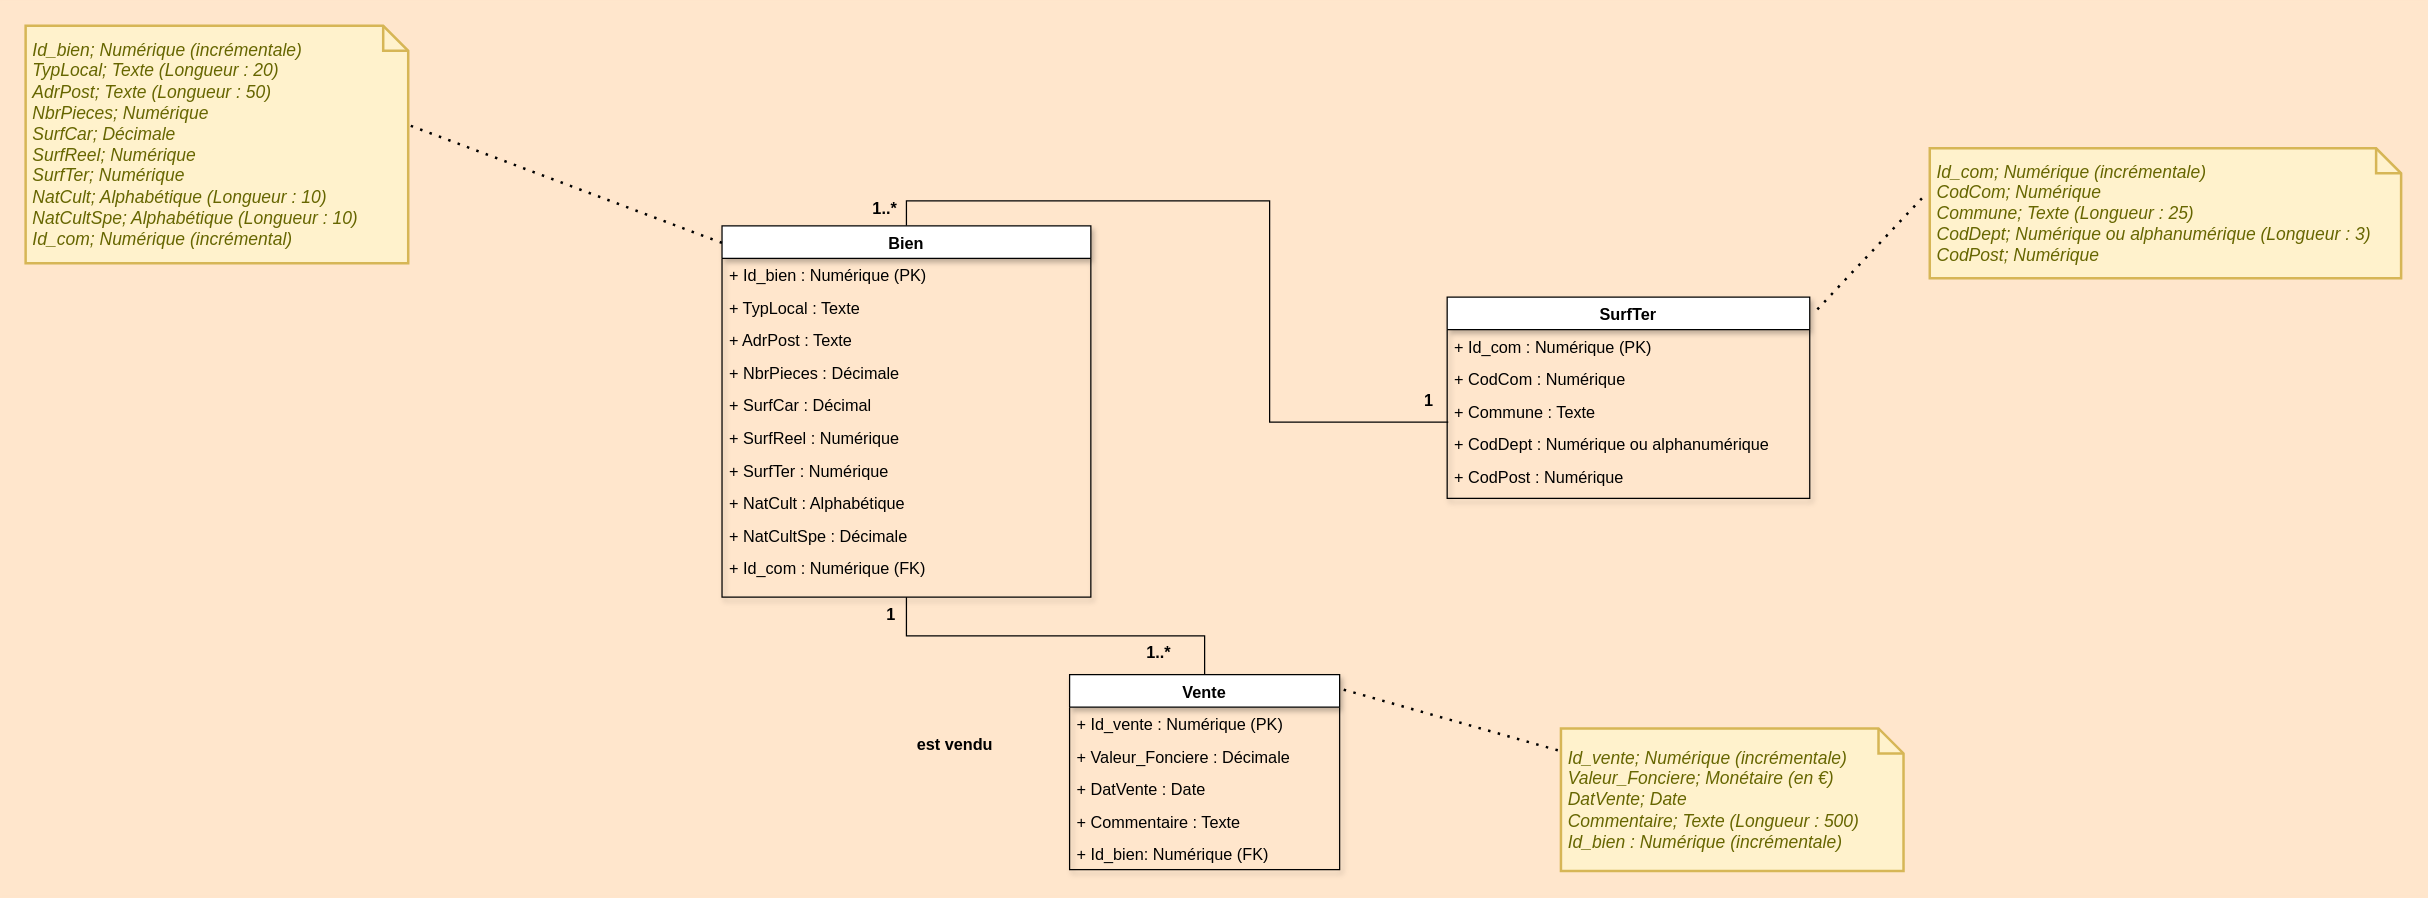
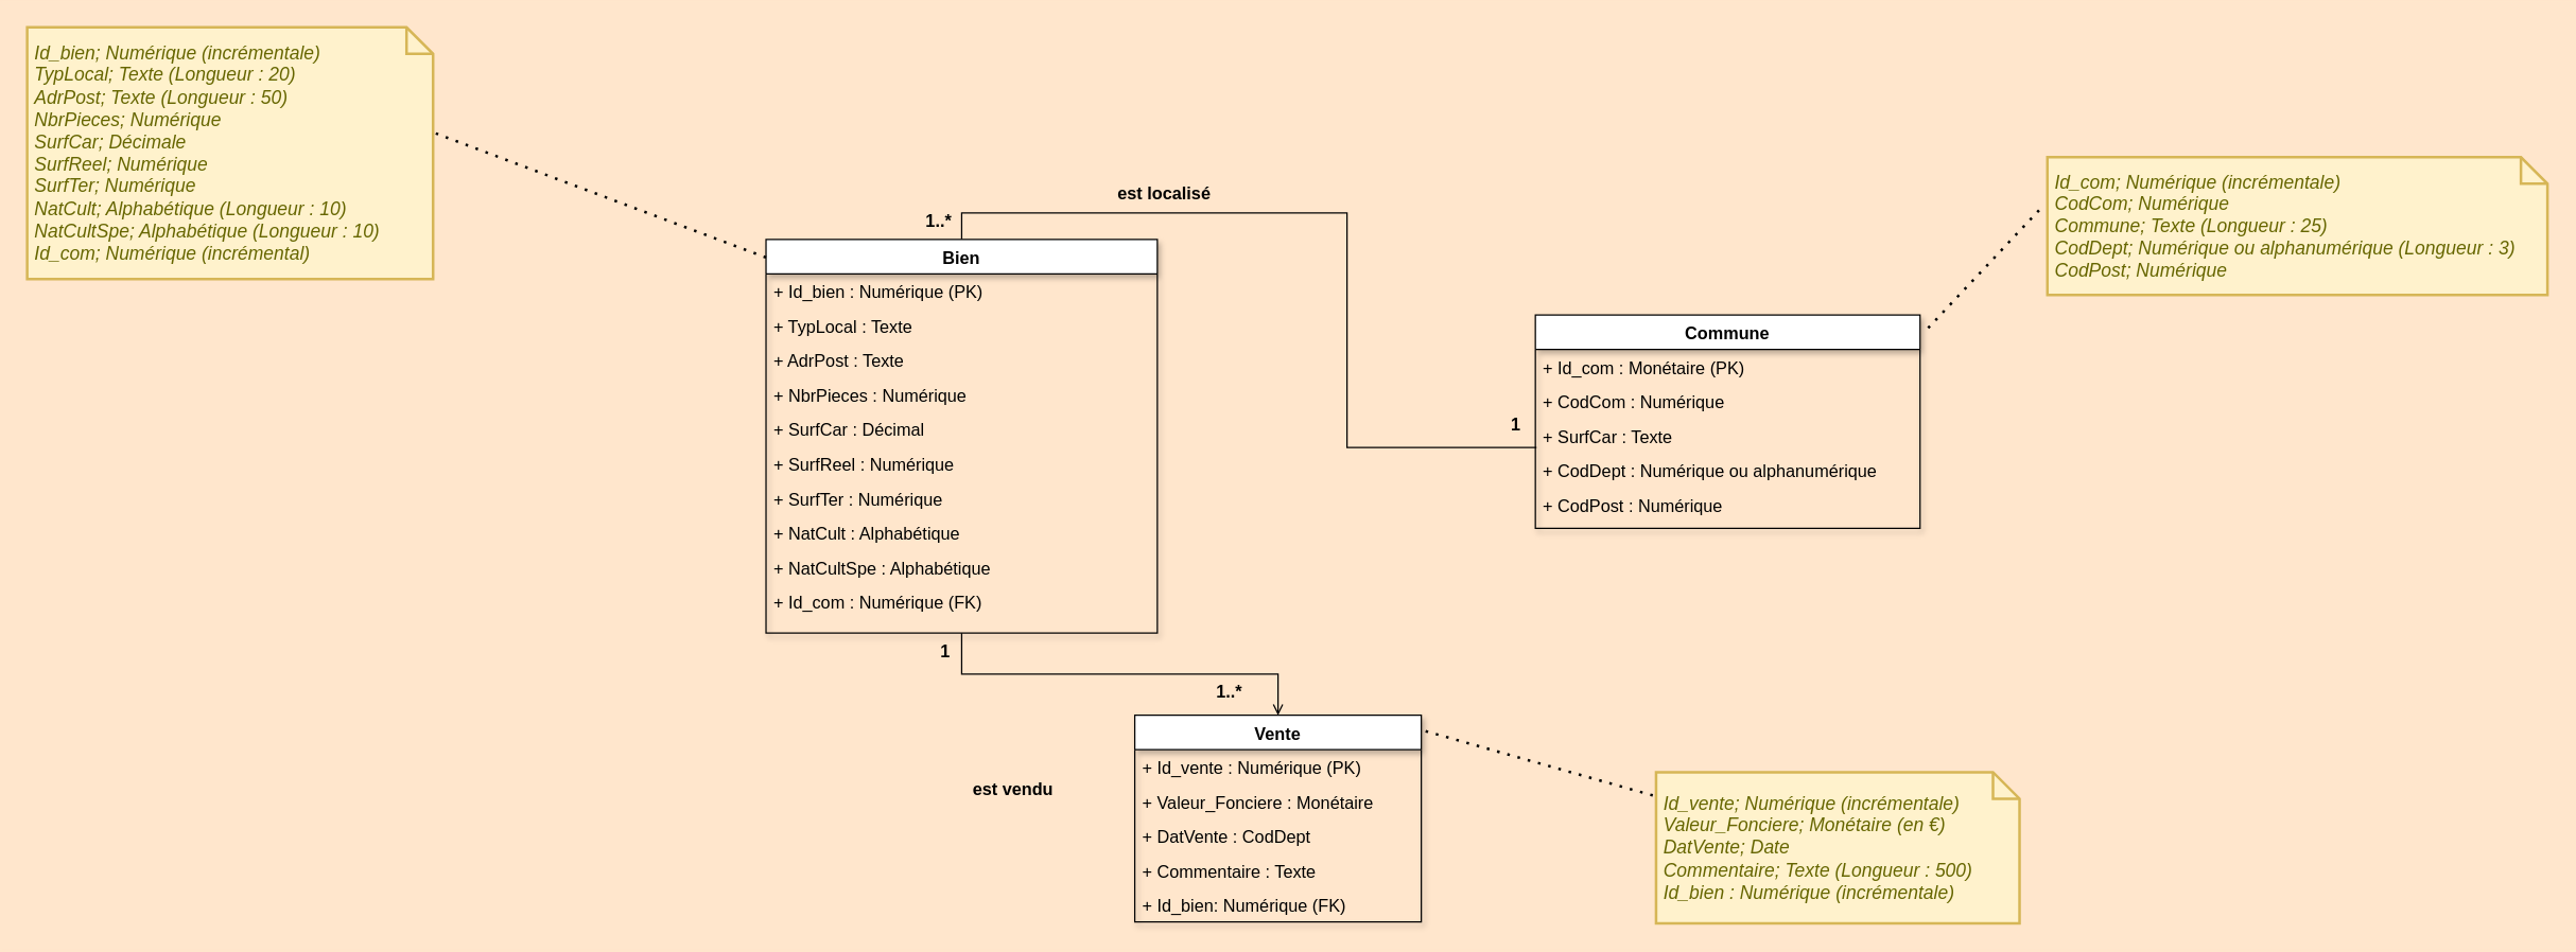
  <mxCell id="0" />
  <mxCell id="1" parent="0" />
  <mxCell id="2" style="edgeStyle=orthogonalEdgeStyle;rounded=0;orthogonalLoop=1;jettySize=auto;html=1;exitX=0.5;exitY=0;exitDx=0;exitDy=0;entryX=0.003;entryY=0.846;entryDx=0;entryDy=0;entryPerimeter=0;fontSize=13;endArrow=none;endFill=0;" parent="1" source="4" target="24" edge="1"><mxGeometry relative="1" as="geometry"><Array as="points"><mxPoint x="725" y="160" /><mxPoint x="1015" y="160" /><mxPoint x="1015" y="337" /></Array></mxGeometry></mxCell>
- <mxCell id="3" style="edgeStyle=orthogonalEdgeStyle;rounded=0;orthogonalLoop=1;jettySize=auto;html=1;exitX=0.5;exitY=1;exitDx=0;exitDy=0;fontSize=13;endArrow=none;endFill=0;" parent="1" source="4" target="15" edge="1"><mxGeometry relative="1" as="geometry" /></mxCell>
+ <mxCell id="3" style="edgeStyle=orthogonalEdgeStyle;rounded=0;orthogonalLoop=1;jettySize=auto;html=1;exitX=0.5;exitY=1;exitDx=0;exitDy=0;fontSize=13;endArrow=open;endFill=0;" parent="1" source="4" target="15" edge="1"><mxGeometry relative="1" as="geometry" /></mxCell>
  <mxCell id="4" value="Bien" style="swimlane;fontStyle=1;align=center;verticalAlign=top;childLayout=stackLayout;horizontal=1;startSize=26;horizontalStack=0;resizeParent=1;resizeLast=0;collapsible=1;marginBottom=0;rounded=0;shadow=1;strokeWidth=1;fontSize=13;" parent="1" vertex="1"><mxGeometry x="577" y="180" width="295" height="297" as="geometry"><mxRectangle x="230" y="140" width="160" height="26" as="alternateBounds" /></mxGeometry></mxCell>
  <mxCell id="5" value="+ Id_bien : Numérique (PK)" style="text;align=left;verticalAlign=top;spacingLeft=4;spacingRight=4;overflow=hidden;rotatable=0;points=[[0,0.5],[1,0.5]];portConstraint=eastwest;fontSize=13;" parent="4" vertex="1"><mxGeometry y="26" width="295" height="26" as="geometry" /></mxCell>
  <mxCell id="6" value="+ TypLocal : Texte" style="text;align=left;verticalAlign=top;spacingLeft=4;spacingRight=4;overflow=hidden;rotatable=0;points=[[0,0.5],[1,0.5]];portConstraint=eastwest;fontSize=13;" parent="4" vertex="1"><mxGeometry y="52" width="295" height="26" as="geometry" /></mxCell>
  <mxCell id="7" value="+ AdrPost : Texte" style="text;align=left;verticalAlign=top;spacingLeft=4;spacingRight=4;overflow=hidden;rotatable=0;points=[[0,0.5],[1,0.5]];portConstraint=eastwest;rounded=0;shadow=0;html=0;fontSize=13;" parent="4" vertex="1"><mxGeometry y="78" width="295" height="26" as="geometry" /></mxCell>
- <mxCell id="8" value="+ NbrPieces : Décimale" style="text;align=left;verticalAlign=top;spacingLeft=4;spacingRight=4;overflow=hidden;rotatable=0;points=[[0,0.5],[1,0.5]];portConstraint=eastwest;fontSize=13;" parent="4" vertex="1"><mxGeometry y="104" width="295" height="26" as="geometry" /></mxCell>
+ <mxCell id="8" value="+ NbrPieces : Numérique" style="text;align=left;verticalAlign=top;spacingLeft=4;spacingRight=4;overflow=hidden;rotatable=0;points=[[0,0.5],[1,0.5]];portConstraint=eastwest;fontSize=13;" parent="4" vertex="1"><mxGeometry y="104" width="295" height="26" as="geometry" /></mxCell>
  <mxCell id="9" value="+ SurfCar : Décimal" style="text;align=left;verticalAlign=top;spacingLeft=4;spacingRight=4;overflow=hidden;rotatable=0;points=[[0,0.5],[1,0.5]];portConstraint=eastwest;fontSize=13;" parent="4" vertex="1"><mxGeometry y="130" width="295" height="26" as="geometry" /></mxCell>
  <mxCell id="10" value="+ SurfReel : Numérique" style="text;align=left;verticalAlign=top;spacingLeft=4;spacingRight=4;overflow=hidden;rotatable=0;points=[[0,0.5],[1,0.5]];portConstraint=eastwest;rounded=0;shadow=0;html=0;fontSize=13;" parent="4" vertex="1"><mxGeometry y="156" width="295" height="26" as="geometry" /></mxCell>
  <mxCell id="11" value="+ SurfTer : Numérique" style="text;align=left;verticalAlign=top;spacingLeft=4;spacingRight=4;overflow=hidden;rotatable=0;points=[[0,0.5],[1,0.5]];portConstraint=eastwest;fontSize=13;" parent="4" vertex="1"><mxGeometry y="182" width="295" height="26" as="geometry" /></mxCell>
  <mxCell id="12" value="+ NatCult : Alphabétique" style="text;align=left;verticalAlign=top;spacingLeft=4;spacingRight=4;overflow=hidden;rotatable=0;points=[[0,0.5],[1,0.5]];portConstraint=eastwest;fontSize=13;" parent="4" vertex="1"><mxGeometry y="208" width="295" height="26" as="geometry" /></mxCell>
- <mxCell id="13" value="+ NatCultSpe : Décimale" style="text;align=left;verticalAlign=top;spacingLeft=4;spacingRight=4;overflow=hidden;rotatable=0;points=[[0,0.5],[1,0.5]];portConstraint=eastwest;fontSize=13;" parent="4" vertex="1"><mxGeometry y="234" width="295" height="26" as="geometry" /></mxCell>
+ <mxCell id="13" value="+ NatCultSpe : Alphabétique" style="text;align=left;verticalAlign=top;spacingLeft=4;spacingRight=4;overflow=hidden;rotatable=0;points=[[0,0.5],[1,0.5]];portConstraint=eastwest;fontSize=13;" parent="4" vertex="1"><mxGeometry y="234" width="295" height="26" as="geometry" /></mxCell>
  <mxCell id="14" value="+ Id_com : Numérique (FK)" style="text;align=left;verticalAlign=top;spacingLeft=4;spacingRight=4;overflow=hidden;rotatable=0;points=[[0,0.5],[1,0.5]];portConstraint=eastwest;fontSize=13;" parent="4" vertex="1"><mxGeometry y="260" width="295" height="26" as="geometry" /></mxCell>
  <mxCell id="15" value="Vente" style="swimlane;fontStyle=1;align=center;verticalAlign=top;childLayout=stackLayout;horizontal=1;startSize=26;horizontalStack=0;resizeParent=1;resizeLast=0;collapsible=1;marginBottom=0;rounded=0;shadow=1;strokeWidth=1;fontSize=13;" parent="1" vertex="1"><mxGeometry x="855" y="539" width="216" height="156" as="geometry"><mxRectangle x="340" y="380" width="170" height="26" as="alternateBounds" /></mxGeometry></mxCell>
  <mxCell id="16" value="+ Id_vente : Numérique (PK)" style="text;align=left;verticalAlign=top;spacingLeft=4;spacingRight=4;overflow=hidden;rotatable=0;points=[[0,0.5],[1,0.5]];portConstraint=eastwest;fontSize=13;" parent="15" vertex="1"><mxGeometry y="26" width="216" height="26" as="geometry" /></mxCell>
- <mxCell id="17" value="+ Valeur_Fonciere : Décimale" style="text;align=left;verticalAlign=top;spacingLeft=4;spacingRight=4;overflow=hidden;rotatable=0;points=[[0,0.5],[1,0.5]];portConstraint=eastwest;fontSize=13;" parent="15" vertex="1"><mxGeometry y="52" width="216" height="26" as="geometry" /></mxCell>
- <mxCell id="18" value="+ DatVente : Date" style="text;align=left;verticalAlign=top;spacingLeft=4;spacingRight=4;overflow=hidden;rotatable=0;points=[[0,0.5],[1,0.5]];portConstraint=eastwest;fontSize=13;" parent="15" vertex="1"><mxGeometry y="78" width="216" height="26" as="geometry" /></mxCell>
+ <mxCell id="17" value="+ Valeur_Fonciere : Monétaire" style="text;align=left;verticalAlign=top;spacingLeft=4;spacingRight=4;overflow=hidden;rotatable=0;points=[[0,0.5],[1,0.5]];portConstraint=eastwest;fontSize=13;" parent="15" vertex="1"><mxGeometry y="52" width="216" height="26" as="geometry" /></mxCell>
+ <mxCell id="18" value="+ DatVente : CodDept" style="text;align=left;verticalAlign=top;spacingLeft=4;spacingRight=4;overflow=hidden;rotatable=0;points=[[0,0.5],[1,0.5]];portConstraint=eastwest;fontSize=13;" parent="15" vertex="1"><mxGeometry y="78" width="216" height="26" as="geometry" /></mxCell>
  <mxCell id="19" value="+ Commentaire : Texte" style="text;align=left;verticalAlign=top;spacingLeft=4;spacingRight=4;overflow=hidden;rotatable=0;points=[[0,0.5],[1,0.5]];portConstraint=eastwest;fontSize=13;" parent="15" vertex="1"><mxGeometry y="104" width="216" height="26" as="geometry" /></mxCell>
  <mxCell id="20" value="+ Id_bien: Numérique (FK)" style="text;align=left;verticalAlign=top;spacingLeft=4;spacingRight=4;overflow=hidden;rotatable=0;points=[[0,0.5],[1,0.5]];portConstraint=eastwest;fontSize=13;" parent="15" vertex="1"><mxGeometry y="130" width="216" height="26" as="geometry" /></mxCell>
- <mxCell id="21" value="SurfTer" style="swimlane;fontStyle=1;align=center;verticalAlign=top;childLayout=stackLayout;horizontal=1;startSize=26;horizontalStack=0;resizeParent=1;resizeLast=0;collapsible=1;marginBottom=0;rounded=0;shadow=1;strokeWidth=1;fontSize=13;" parent="1" vertex="1"><mxGeometry x="1157" y="237" width="290" height="161" as="geometry"><mxRectangle x="550" y="140" width="160" height="26" as="alternateBounds" /></mxGeometry></mxCell>
- <mxCell id="22" value="+ Id_com : Numérique (PK)" style="text;align=left;verticalAlign=top;spacingLeft=4;spacingRight=4;overflow=hidden;rotatable=0;points=[[0,0.5],[1,0.5]];portConstraint=eastwest;fontSize=13;" parent="21" vertex="1"><mxGeometry y="26" width="290" height="26" as="geometry" /></mxCell>
+ <mxCell id="21" value="Commune" style="swimlane;fontStyle=1;align=center;verticalAlign=top;childLayout=stackLayout;horizontal=1;startSize=26;horizontalStack=0;resizeParent=1;resizeLast=0;collapsible=1;marginBottom=0;rounded=0;shadow=1;strokeWidth=1;fontSize=13;" parent="1" vertex="1"><mxGeometry x="1157" y="237" width="290" height="161" as="geometry"><mxRectangle x="550" y="140" width="160" height="26" as="alternateBounds" /></mxGeometry></mxCell>
+ <mxCell id="22" value="+ Id_com : Monétaire (PK)" style="text;align=left;verticalAlign=top;spacingLeft=4;spacingRight=4;overflow=hidden;rotatable=0;points=[[0,0.5],[1,0.5]];portConstraint=eastwest;fontSize=13;" parent="21" vertex="1"><mxGeometry y="26" width="290" height="26" as="geometry" /></mxCell>
  <mxCell id="23" value="+ CodCom : Numérique" style="text;align=left;verticalAlign=top;spacingLeft=4;spacingRight=4;overflow=hidden;rotatable=0;points=[[0,0.5],[1,0.5]];portConstraint=eastwest;rounded=0;shadow=0;html=0;fontSize=13;" parent="21" vertex="1"><mxGeometry y="52" width="290" height="26" as="geometry" /></mxCell>
- <mxCell id="24" value="+ Commune : Texte" style="text;align=left;verticalAlign=top;spacingLeft=4;spacingRight=4;overflow=hidden;rotatable=0;points=[[0,0.5],[1,0.5]];portConstraint=eastwest;rounded=0;shadow=0;html=0;fontSize=13;" parent="21" vertex="1"><mxGeometry y="78" width="290" height="26" as="geometry" /></mxCell>
+ <mxCell id="24" value="+ SurfCar : Texte" style="text;align=left;verticalAlign=top;spacingLeft=4;spacingRight=4;overflow=hidden;rotatable=0;points=[[0,0.5],[1,0.5]];portConstraint=eastwest;rounded=0;shadow=0;html=0;fontSize=13;" parent="21" vertex="1"><mxGeometry y="78" width="290" height="26" as="geometry" /></mxCell>
  <mxCell id="25" value="+ CodDept : Numérique ou alphanumérique" style="text;align=left;verticalAlign=top;spacingLeft=4;spacingRight=4;overflow=hidden;rotatable=0;points=[[0,0.5],[1,0.5]];portConstraint=eastwest;rounded=0;shadow=0;html=0;fontSize=13;" parent="21" vertex="1"><mxGeometry y="104" width="290" height="26" as="geometry" /></mxCell>
  <mxCell id="26" value="+ CodPost : Numérique" style="text;align=left;verticalAlign=top;spacingLeft=4;spacingRight=4;overflow=hidden;rotatable=0;points=[[0,0.5],[1,0.5]];portConstraint=eastwest;rounded=0;shadow=0;html=0;fontSize=13;" parent="21" vertex="1"><mxGeometry y="130" width="290" height="26" as="geometry" /></mxCell>
+ <mxCell id="27" value="&lt;b&gt;est localisé&lt;/b&gt;" style="text;html=1;align=center;verticalAlign=middle;resizable=0;points=[];autosize=1;strokeColor=none;fillColor=none;fontSize=13;" parent="1" vertex="1"><mxGeometry x="837" y="135" width="80" height="20" as="geometry" /></mxCell>
  <mxCell id="28" value="&lt;b&gt;est vendu&lt;/b&gt;" style="text;html=1;align=center;verticalAlign=middle;resizable=0;points=[];autosize=1;strokeColor=none;fillColor=none;fontSize=13;" parent="1" vertex="1"><mxGeometry x="727" y="585" width="71" height="20" as="geometry" /></mxCell>
  <mxCell id="29" value="&lt;b&gt;1..*&lt;/b&gt;" style="text;html=1;align=center;verticalAlign=middle;resizable=0;points=[];autosize=1;strokeColor=none;fillColor=none;fontSize=13;" parent="1" vertex="1"><mxGeometry x="692" y="156" width="30" height="20" as="geometry" /></mxCell>
  <mxCell id="30" value="&lt;b&gt;1&lt;/b&gt;" style="text;html=1;align=center;verticalAlign=middle;resizable=0;points=[];autosize=1;strokeColor=none;fillColor=none;fontSize=13;" parent="1" vertex="1"><mxGeometry x="1133" y="310" width="17" height="20" as="geometry" /></mxCell>
  <mxCell id="31" value="&lt;b&gt;1&lt;/b&gt;" style="text;html=1;align=center;verticalAlign=middle;resizable=0;points=[];autosize=1;strokeColor=none;fillColor=none;fontSize=13;" parent="1" vertex="1"><mxGeometry x="703" y="481" width="17" height="20" as="geometry" /></mxCell>
  <mxCell id="32" value="&lt;i&gt;&amp;nbsp;Id_bien&lt;/i&gt;&lt;i&gt;; Numérique (incrémentale)&lt;br&gt;&lt;/i&gt;&lt;i&gt;&amp;nbsp;TypLocal; Texte (Longueur : 20)&lt;br&gt;&lt;/i&gt;&lt;div&gt;&lt;i&gt;&amp;nbsp;AdrPost; Texte (Longueur : 50)&lt;/i&gt;&lt;/div&gt;&lt;i&gt;&amp;nbsp;NbrPieces; Numérique&lt;br&gt;&amp;nbsp;SurfCar; Décimale&lt;br&gt;&amp;nbsp;SurfReel; Numérique&lt;br&gt;&amp;nbsp;SurfTer; Numérique&lt;br&gt;&amp;nbsp;NatCult; Alphabétique (Longueur : 10)&lt;br&gt;&amp;nbsp;NatCultSpe; Alphabétique (Longueur : 10)&lt;br&gt;&lt;/i&gt;&lt;i&gt;&amp;nbsp;Id_com; Numérique (incrémental)&lt;br&gt;&lt;/i&gt;" style="shape=note;strokeWidth=2;fontSize=14;size=20;whiteSpace=wrap;html=1;fillColor=#fff2cc;strokeColor=#d6b656;fontColor=#666600;align=left;" parent="1" vertex="1"><mxGeometry x="20" y="20" width="306" height="190" as="geometry" /></mxCell>
  <mxCell id="33" value="" style="endArrow=none;dashed=1;html=1;dashPattern=1 3;strokeWidth=2;rounded=0;entryX=-0.009;entryY=0.355;entryDx=0;entryDy=0;entryPerimeter=0;exitX=1.021;exitY=0.061;exitDx=0;exitDy=0;exitPerimeter=0;" parent="1" source="21" target="37" edge="1"><mxGeometry width="50" height="50" relative="1" as="geometry"><mxPoint x="1426" y="237" as="sourcePoint" /><mxPoint x="1498" y="163" as="targetPoint" /></mxGeometry></mxCell>
  <mxCell id="34" value="" style="endArrow=none;dashed=1;html=1;dashPattern=1 3;strokeWidth=2;rounded=0;exitX=0;exitY=0.046;exitDx=0;exitDy=0;exitPerimeter=0;" parent="1" source="4" edge="1"><mxGeometry width="50" height="50" relative="1" as="geometry"><mxPoint x="425" y="174" as="sourcePoint" /><mxPoint x="328" y="100" as="targetPoint" /></mxGeometry></mxCell>
  <mxCell id="35" value="&lt;div&gt;&lt;i&gt;&amp;nbsp;Id_vente&lt;/i&gt;&lt;i&gt;; Numérique (incrémentale)&lt;/i&gt;&lt;/div&gt;&lt;div&gt;&lt;i&gt;&amp;nbsp;Valeur_Fonciere; Monétaire (en €)&lt;/i&gt;&lt;/div&gt;&lt;div&gt;&lt;i&gt;&amp;nbsp;DatVente; Date&lt;/i&gt;&lt;/div&gt;&lt;div&gt;&lt;i&gt;&amp;nbsp;Commentaire; Texte (Longueur : 500)&lt;/i&gt;&lt;/div&gt;&lt;div&gt;&lt;i&gt;&amp;nbsp;Id_bien : Numérique (incrémentale)&lt;/i&gt;&lt;/div&gt;" style="shape=note;strokeWidth=2;fontSize=14;size=20;whiteSpace=wrap;html=1;fillColor=#fff2cc;strokeColor=#d6b656;fontColor=#666600;align=left;" parent="1" vertex="1"><mxGeometry x="1248" y="582" width="274" height="114" as="geometry" /></mxCell>
  <mxCell id="36" value="" style="endArrow=none;dashed=1;html=1;dashPattern=1 3;strokeWidth=2;rounded=0;exitX=1.015;exitY=0.077;exitDx=0;exitDy=0;exitPerimeter=0;" parent="1" source="15" target="35" edge="1"><mxGeometry width="50" height="50" relative="1" as="geometry"><mxPoint x="850" y="555" as="sourcePoint" /><mxPoint x="1248" y="527" as="targetPoint" /></mxGeometry></mxCell>
  <mxCell id="37" value="&lt;div&gt;&lt;i&gt;&amp;nbsp;Id_com; Numérique (incrémentale)&lt;/i&gt;&lt;/div&gt;&lt;div&gt;&lt;i&gt;&amp;nbsp;CodCom; Numérique&lt;/i&gt;&lt;/div&gt;&lt;div&gt;&lt;i&gt;&amp;nbsp;Commune; Texte (Longueur : 25)&lt;/i&gt;&lt;/div&gt;&lt;div&gt;&lt;i&gt;&amp;nbsp;CodDept; Numérique ou alphanumérique (Longueur : 3)&lt;/i&gt;&lt;/div&gt;&lt;div&gt;&lt;i&gt;&amp;nbsp;CodPost; Numérique&lt;/i&gt;&lt;br&gt;&lt;/div&gt;" style="shape=note;strokeWidth=2;fontSize=14;size=20;whiteSpace=wrap;html=1;fillColor=#fff2cc;strokeColor=#d6b656;fontColor=#666600;align=left;" parent="1" vertex="1"><mxGeometry x="1543" y="118" width="377" height="104" as="geometry" /></mxCell>
  <mxCell id="38" value="&lt;b&gt;1..*&lt;/b&gt;" style="text;html=1;align=center;verticalAlign=middle;resizable=0;points=[];autosize=1;strokeColor=none;fillColor=none;fontSize=13;" parent="1" vertex="1"><mxGeometry x="911" y="511" width="30" height="20" as="geometry" /></mxCell>
